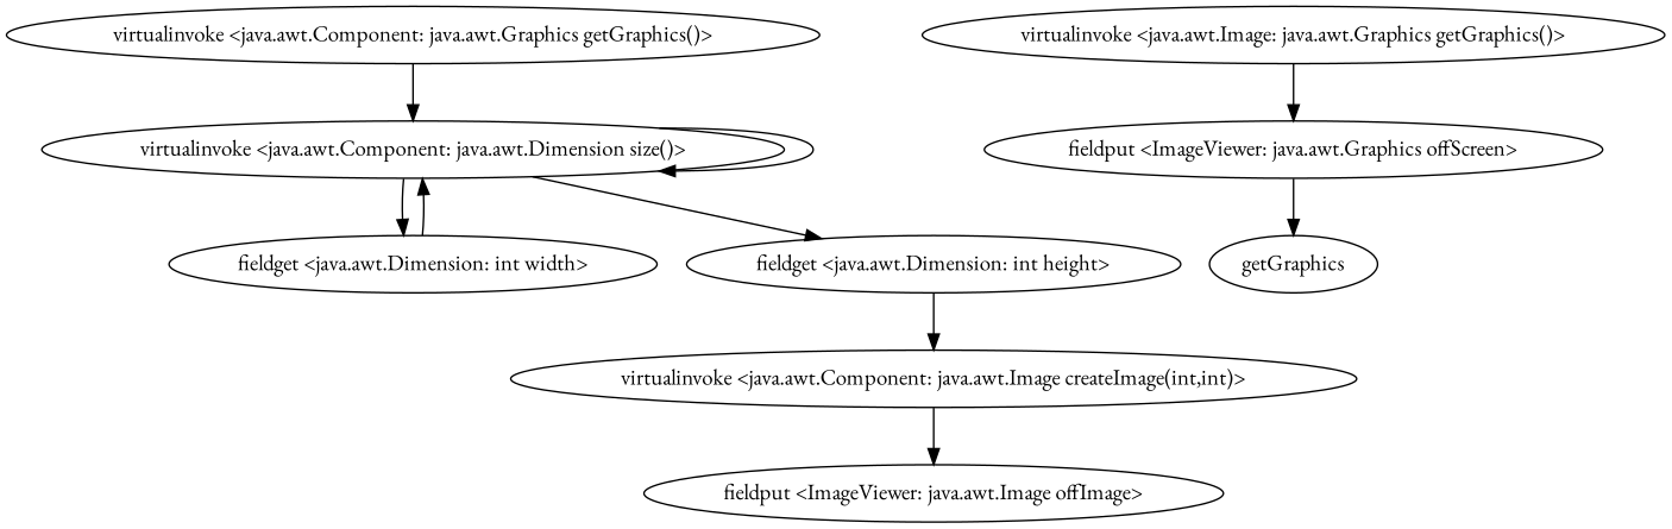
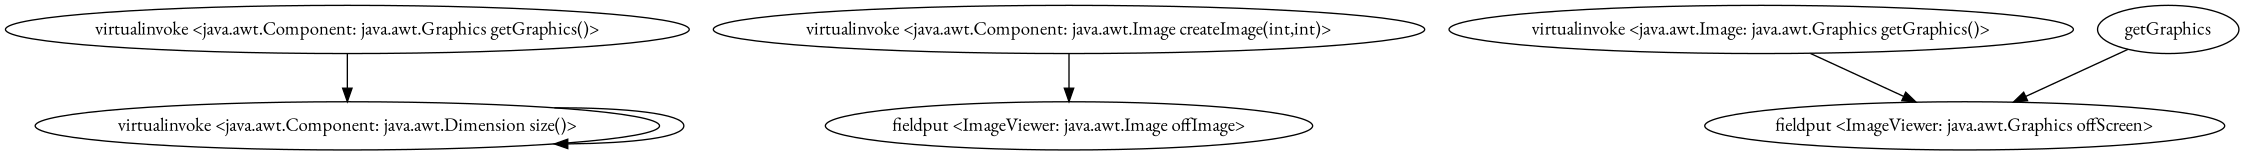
  digraph {
    fontname="EB Garamond"
    node [fontname="EB Garamond"]
    edge [fontname="EB Garamond"]
    "virtualinvoke <java.awt.Component: java.awt.Graphics getGraphics()>"
    "virtualinvoke <java.awt.Component: java.awt.Dimension size()>"
-   "fieldget <java.awt.Dimension: int width>"
-   "fieldget <java.awt.Dimension: int height>"
    "virtualinvoke <java.awt.Component: java.awt.Image createImage(int,int)>"
    "fieldput <ImageViewer: java.awt.Image offImage>"
    "virtualinvoke <java.awt.Image: java.awt.Graphics getGraphics()>"
    "fieldput <ImageViewer: java.awt.Graphics offScreen>"
    n9 [label=getGraphics]
    "virtualinvoke <java.awt.Component: java.awt.Graphics getGraphics()>" -> "virtualinvoke <java.awt.Component: java.awt.Dimension size()>"
    "virtualinvoke <java.awt.Component: java.awt.Dimension size()>" -> "virtualinvoke <java.awt.Component: java.awt.Dimension size()>"
-   "virtualinvoke <java.awt.Component: java.awt.Dimension size()>" -> "fieldget <java.awt.Dimension: int width>"
-   "virtualinvoke <java.awt.Component: java.awt.Dimension size()>" -> "fieldget <java.awt.Dimension: int height>"
-   "fieldget <java.awt.Dimension: int width>" -> "virtualinvoke <java.awt.Component: java.awt.Dimension size()>"
-   "fieldget <java.awt.Dimension: int height>" -> "virtualinvoke <java.awt.Component: java.awt.Image createImage(int,int)>"
    "virtualinvoke <java.awt.Component: java.awt.Image createImage(int,int)>" -> "fieldput <ImageViewer: java.awt.Image offImage>"
    "virtualinvoke <java.awt.Image: java.awt.Graphics getGraphics()>" -> "fieldput <ImageViewer: java.awt.Graphics offScreen>"
-   "fieldput <ImageViewer: java.awt.Graphics offScreen>" -> n9
+   n9 -> "fieldput <ImageViewer: java.awt.Graphics offScreen>"
  }
